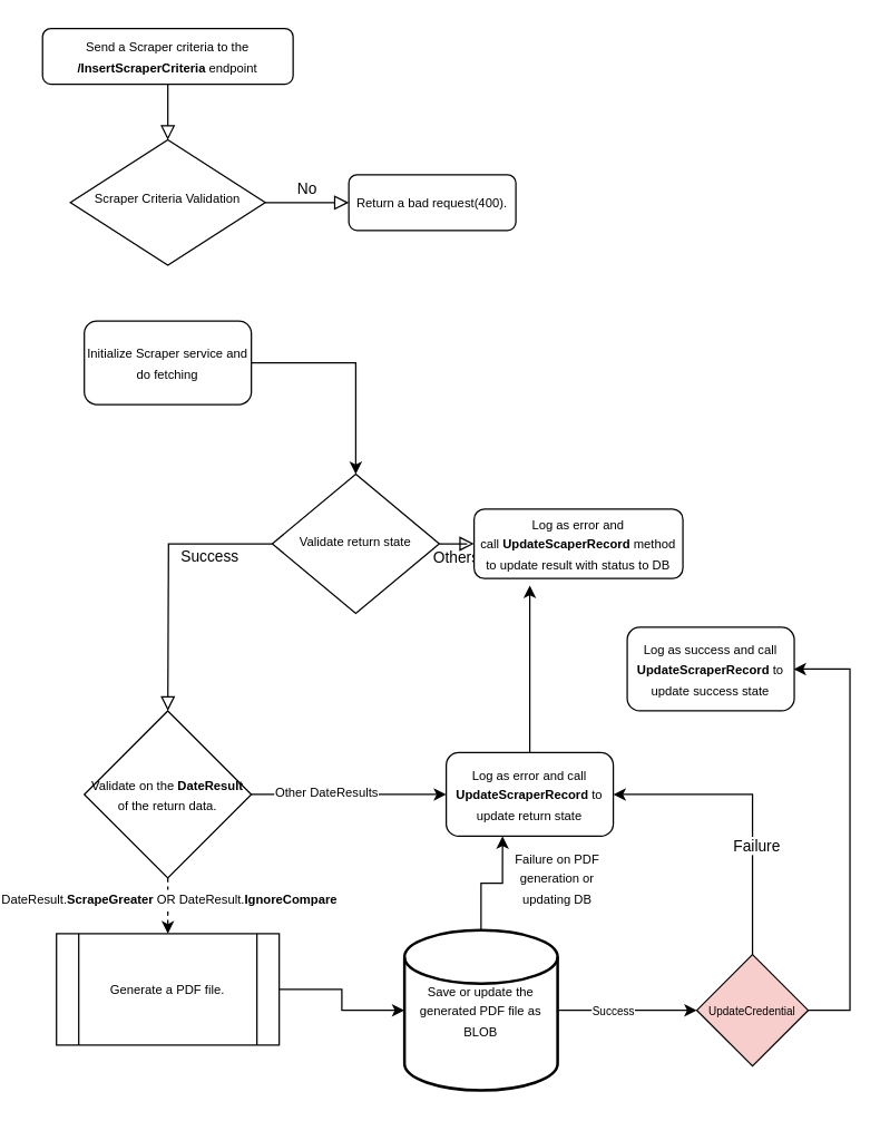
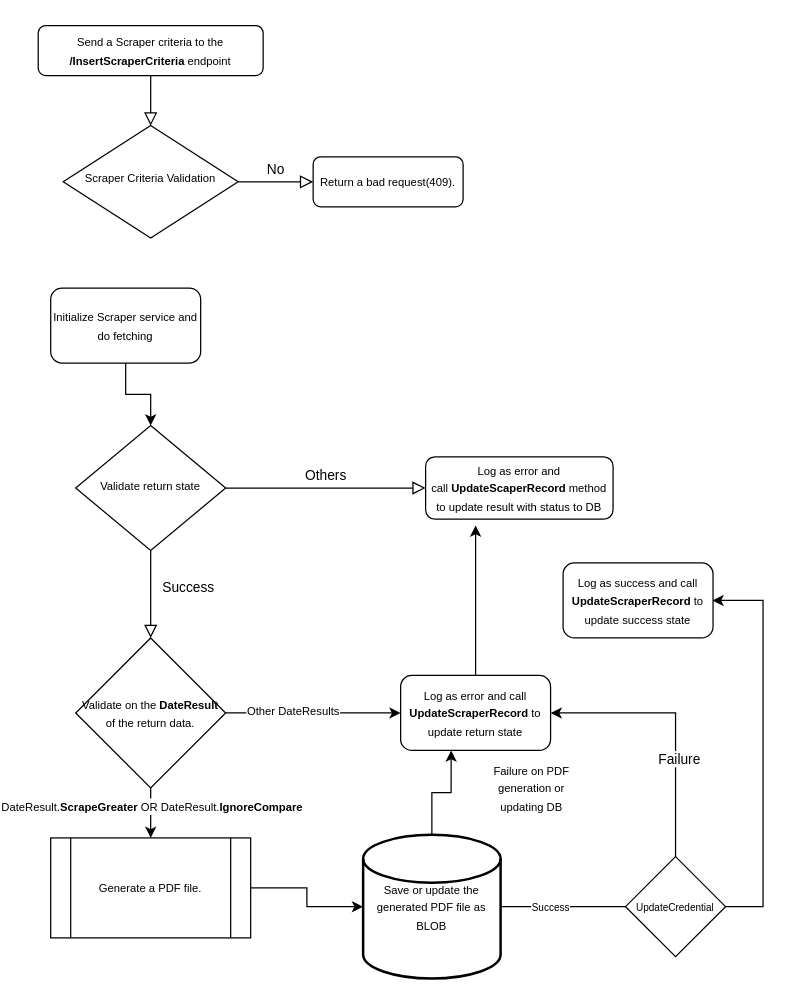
  <mxCell id="0" />
  <mxCell id="1" parent="0" />
  <mxCell id="2" value="" style="rounded=0;html=1;jettySize=auto;orthogonalLoop=1;fontSize=11;endArrow=block;endFill=0;endSize=8;strokeWidth=1;shadow=0;labelBackgroundColor=none;edgeStyle=orthogonalEdgeStyle;" parent="1" source="3" target="5" edge="1"><mxGeometry relative="1" as="geometry" /></mxCell>
  <mxCell id="3" value="&lt;font style=&quot;font-size: 9px;&quot;&gt;Send a Scraper criteria to the &lt;b&gt;/InsertScraperCriteria&lt;/b&gt; endpoint&lt;/font&gt;" style="rounded=1;whiteSpace=wrap;html=1;fontSize=12;glass=0;strokeWidth=1;shadow=0;" parent="1" vertex="1"><mxGeometry x="20" y="20" width="180" height="40" as="geometry" /></mxCell>
  <mxCell id="4" value="No" style="edgeStyle=orthogonalEdgeStyle;rounded=0;html=1;jettySize=auto;orthogonalLoop=1;fontSize=11;endArrow=block;endFill=0;endSize=8;strokeWidth=1;shadow=0;labelBackgroundColor=none;" parent="1" source="5" target="6" edge="1"><mxGeometry y="10" relative="1" as="geometry"><mxPoint as="offset" /></mxGeometry></mxCell>
  <mxCell id="5" value="&lt;p style=&quot;line-height: 110%;&quot;&gt;&lt;font style=&quot;font-size: 9px;&quot;&gt;Scraper Criteria Validation&lt;/font&gt;&lt;/p&gt;" style="rhombus;whiteSpace=wrap;html=1;shadow=0;fontFamily=Helvetica;fontSize=12;align=center;strokeWidth=1;spacing=6;spacingTop=-4;" parent="1" vertex="1"><mxGeometry x="40" y="100" width="140" height="90" as="geometry" /></mxCell>
- <mxCell id="6" value="&lt;font style=&quot;font-size: 9px;&quot;&gt;Return a bad request(400).&lt;/font&gt;" style="rounded=1;whiteSpace=wrap;html=1;fontSize=12;glass=0;strokeWidth=1;shadow=0;" parent="1" vertex="1"><mxGeometry x="240" y="125" width="120" height="40" as="geometry" /></mxCell>
+ <mxCell id="6" value="&lt;font style=&quot;font-size: 9px;&quot;&gt;Return a bad request(409).&lt;/font&gt;" style="rounded=1;whiteSpace=wrap;html=1;fontSize=12;glass=0;strokeWidth=1;shadow=0;" parent="1" vertex="1"><mxGeometry x="240" y="125" width="120" height="40" as="geometry" /></mxCell>
  <mxCell id="7" value="Success" style="rounded=0;html=1;jettySize=auto;orthogonalLoop=1;fontSize=11;endArrow=block;endFill=0;endSize=8;strokeWidth=1;shadow=0;labelBackgroundColor=none;edgeStyle=orthogonalEdgeStyle;" parent="1" source="9" edge="1"><mxGeometry x="-0.143" y="30" relative="1" as="geometry"><mxPoint as="offset" /><mxPoint x="110" y="510" as="targetPoint" /></mxGeometry></mxCell>
  <mxCell id="8" value="Others" style="edgeStyle=orthogonalEdgeStyle;rounded=0;html=1;jettySize=auto;orthogonalLoop=1;fontSize=11;endArrow=block;endFill=0;endSize=8;strokeWidth=1;shadow=0;labelBackgroundColor=none;" parent="1" source="9" target="10" edge="1"><mxGeometry y="10" relative="1" as="geometry"><mxPoint as="offset" /></mxGeometry></mxCell>
- <mxCell id="9" value="&lt;font style=&quot;font-size: 9px;&quot;&gt;Validate return state&lt;/font&gt;" style="rhombus;whiteSpace=wrap;html=1;shadow=0;fontFamily=Helvetica;fontSize=12;align=center;strokeWidth=1;spacing=6;spacingTop=-4;" parent="1" vertex="1"><mxGeometry x="185" y="340" width="120" height="100" as="geometry" /></mxCell>
+ <mxCell id="9" value="&lt;font style=&quot;font-size: 9px;&quot;&gt;Validate return state&lt;/font&gt;" style="rhombus;whiteSpace=wrap;html=1;shadow=0;fontFamily=Helvetica;fontSize=12;align=center;strokeWidth=1;spacing=6;spacingTop=-4;" parent="1" vertex="1"><mxGeometry x="50" y="340" width="120" height="100" as="geometry" /></mxCell>
  <mxCell id="10" value="&lt;font style=&quot;font-size: 9px;&quot;&gt;Log as error and call&amp;nbsp;&lt;b&gt;UpdateScaperRecord &lt;/b&gt;method to update result with status to DB&lt;/font&gt;" style="rounded=1;whiteSpace=wrap;html=1;fontSize=12;glass=0;strokeWidth=1;shadow=0;" parent="1" vertex="1"><mxGeometry x="330" y="365" width="150" height="50" as="geometry" /></mxCell>
  <mxCell id="11" value="" style="edgeStyle=orthogonalEdgeStyle;rounded=0;orthogonalLoop=1;jettySize=auto;html=1;" edge="1" parent="1" source="12" target="9"><mxGeometry relative="1" as="geometry" /></mxCell>
- <mxCell id="12" value="&lt;font style=&quot;font-size: 9px;&quot;&gt;Initialize Scraper service and do fetching&lt;/font&gt;" style="rounded=1;whiteSpace=wrap;html=1;" vertex="1" parent="1"><mxGeometry x="50" y="230" width="120" height="60" as="geometry" /></mxCell>
- <mxCell id="13" value="" style="edgeStyle=orthogonalEdgeStyle;rounded=0;orthogonalLoop=1;jettySize=auto;html=1;dashed=1;" edge="1" parent="1" source="17" target="19"><mxGeometry relative="1" as="geometry" /></mxCell>
+ <mxCell id="12" value="&lt;font style=&quot;font-size: 9px;&quot;&gt;Initialize Scraper service and do fetching&lt;/font&gt;" style="rounded=1;whiteSpace=wrap;html=1;" vertex="1" parent="1"><mxGeometry x="30" y="230" width="120" height="60" as="geometry" /></mxCell>
+ <mxCell id="13" value="" style="edgeStyle=orthogonalEdgeStyle;rounded=0;orthogonalLoop=1;jettySize=auto;html=1;" edge="1" parent="1" source="17" target="19"><mxGeometry relative="1" as="geometry" /></mxCell>
  <mxCell id="14" value="&lt;font style=&quot;font-size: 9px;&quot;&gt;DateResult.&lt;b&gt;ScrapeGreater &lt;/b&gt;OR&amp;nbsp;DateResult.&lt;b&gt;IgnoreCompare&lt;/b&gt;&lt;/font&gt;" style="edgeLabel;html=1;align=center;verticalAlign=middle;resizable=0;points=[];" vertex="1" connectable="0" parent="13"><mxGeometry x="-0.3" relative="1" as="geometry"><mxPoint as="offset" /></mxGeometry></mxCell>
  <mxCell id="15" value="" style="edgeStyle=orthogonalEdgeStyle;rounded=0;orthogonalLoop=1;jettySize=auto;html=1;" edge="1" parent="1" source="17" target="25"><mxGeometry relative="1" as="geometry" /></mxCell>
  <mxCell id="16" value="&lt;font style=&quot;font-size: 9px;&quot;&gt;Other&amp;nbsp;DateResults&lt;/font&gt;" style="edgeLabel;html=1;align=center;verticalAlign=middle;resizable=0;points=[];" vertex="1" connectable="0" parent="15"><mxGeometry x="-0.237" y="3" relative="1" as="geometry"><mxPoint as="offset" /></mxGeometry></mxCell>
  <mxCell id="17" value="&lt;font style=&quot;font-size: 9px;&quot;&gt;Validate on the &lt;b&gt;DateResult&lt;/b&gt; of the return data.&lt;br&gt;&lt;/font&gt;" style="rhombus;whiteSpace=wrap;html=1;" vertex="1" parent="1"><mxGeometry x="50" y="510" width="120" height="120" as="geometry" /></mxCell>
  <mxCell id="18" value="" style="edgeStyle=orthogonalEdgeStyle;rounded=0;orthogonalLoop=1;jettySize=auto;html=1;" edge="1" parent="1" source="19" target="23"><mxGeometry relative="1" as="geometry" /></mxCell>
  <mxCell id="19" value="&lt;font style=&quot;font-size: 9px;&quot;&gt;Generate a PDF file.&lt;/font&gt;" style="shape=process;whiteSpace=wrap;html=1;backgroundOutline=1;" vertex="1" parent="1"><mxGeometry x="30" y="670" width="160" height="80" as="geometry" /></mxCell>
  <mxCell id="20" style="edgeStyle=orthogonalEdgeStyle;rounded=0;orthogonalLoop=1;jettySize=auto;html=1;entryX=0.337;entryY=1;entryDx=0;entryDy=0;entryPerimeter=0;" edge="1" parent="1" source="23" target="25"><mxGeometry relative="1" as="geometry" /></mxCell>
- <mxCell id="21" style="edgeStyle=orthogonalEdgeStyle;rounded=0;orthogonalLoop=1;jettySize=auto;html=1;entryX=0;entryY=0.5;entryDx=0;entryDy=0;" edge="1" parent="1" source="23" target="30"><mxGeometry relative="1" as="geometry" /></mxCell>
+ <mxCell id="21" style="edgeStyle=orthogonalEdgeStyle;rounded=0;orthogonalLoop=1;jettySize=auto;html=1;entryX=0;entryY=0.5;entryDx=0;entryDy=0;endArrow=none;" edge="1" parent="1" source="23" target="30"><mxGeometry relative="1" as="geometry" /></mxCell>
  <mxCell id="22" value="&lt;font style=&quot;font-size: 8px;&quot;&gt;Success&lt;/font&gt;" style="edgeLabel;html=1;align=center;verticalAlign=middle;resizable=0;points=[];" vertex="1" connectable="0" parent="21"><mxGeometry x="-0.229" y="1" relative="1" as="geometry"><mxPoint as="offset" /></mxGeometry></mxCell>
  <mxCell id="23" value="&lt;font style=&quot;font-size: 9px;&quot;&gt;Save or update the generated PDF file as BLOB&lt;/font&gt;" style="strokeWidth=2;html=1;shape=mxgraph.flowchart.database;whiteSpace=wrap;" vertex="1" parent="1"><mxGeometry x="280" y="667.5" width="110" height="115" as="geometry" /></mxCell>
  <mxCell id="24" style="edgeStyle=orthogonalEdgeStyle;rounded=0;orthogonalLoop=1;jettySize=auto;html=1;" edge="1" parent="1" source="25"><mxGeometry relative="1" as="geometry"><mxPoint x="370" y="420" as="targetPoint" /></mxGeometry></mxCell>
  <mxCell id="25" value="&lt;font style=&quot;font-size: 9px;&quot;&gt;Log as error and call &lt;b&gt;UpdateScraperRecord&lt;/b&gt; to update return state&lt;/font&gt;" style="rounded=1;whiteSpace=wrap;html=1;" vertex="1" parent="1"><mxGeometry x="310" y="540" width="120" height="60" as="geometry" /></mxCell>
- <mxCell id="26" value="&lt;font style=&quot;font-size: 9px;&quot;&gt;Failure on PDF generation or updating DB&lt;/font&gt;" style="text;html=1;strokeColor=none;fillColor=none;align=center;verticalAlign=middle;whiteSpace=wrap;rounded=0;" vertex="1" parent="1"><mxGeometry x="350" y="610" width="80" height="40" as="geometry" /></mxCell>
+ <mxCell id="26" value="&lt;font style=&quot;font-size: 9px;&quot;&gt;Failure on PDF generation or updating DB&lt;/font&gt;" style="text;html=1;strokeColor=none;fillColor=none;align=center;verticalAlign=middle;whiteSpace=wrap;rounded=0;" vertex="1" parent="1"><mxGeometry x="375" y="610" width="80" height="40" as="geometry" /></mxCell>
  <mxCell id="27" style="edgeStyle=orthogonalEdgeStyle;rounded=0;orthogonalLoop=1;jettySize=auto;html=1;entryX=1;entryY=0.5;entryDx=0;entryDy=0;" edge="1" parent="1" source="30" target="25"><mxGeometry relative="1" as="geometry"><Array as="points"><mxPoint x="530" y="570" /></Array></mxGeometry></mxCell>
  <mxCell id="28" value="Failure" style="edgeLabel;html=1;align=center;verticalAlign=middle;resizable=0;points=[];" vertex="1" connectable="0" parent="27"><mxGeometry x="-0.268" y="-2" relative="1" as="geometry"><mxPoint as="offset" /></mxGeometry></mxCell>
  <mxCell id="29" style="edgeStyle=orthogonalEdgeStyle;rounded=0;orthogonalLoop=1;jettySize=auto;html=1;" edge="1" parent="1"><mxGeometry relative="1" as="geometry"><mxPoint x="559.51" y="480" as="targetPoint" /><mxPoint x="539.481" y="725.029" as="sourcePoint" /><Array as="points"><mxPoint x="600" y="725" /><mxPoint x="600" y="480" /></Array></mxGeometry></mxCell>
- <mxCell id="30" value="&lt;font style=&quot;font-size: 8px;&quot;&gt;UpdateCredential&lt;/font&gt;" style="rhombus;whiteSpace=wrap;html=1;fillColor=#f8cecc;" vertex="1" parent="1"><mxGeometry x="490" y="685" width="80" height="80" as="geometry" /></mxCell>
+ <mxCell id="30" value="&lt;font style=&quot;font-size: 8px;&quot;&gt;UpdateCredential&lt;/font&gt;" style="rhombus;whiteSpace=wrap;html=1;" vertex="1" parent="1"><mxGeometry x="490" y="685" width="80" height="80" as="geometry" /></mxCell>
  <mxCell id="31" value="&lt;font style=&quot;font-size: 9px;&quot;&gt;Log as success and call &lt;b&gt;UpdateScraperRecord &lt;/b&gt;to update success state&lt;/font&gt;" style="rounded=1;whiteSpace=wrap;html=1;" vertex="1" parent="1"><mxGeometry x="440" y="450" width="120" height="60" as="geometry" /></mxCell>
